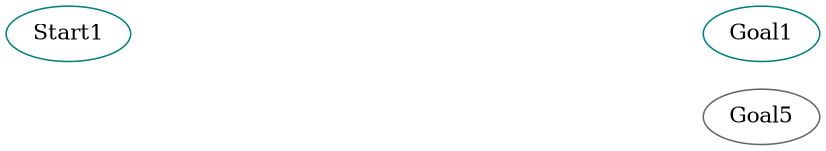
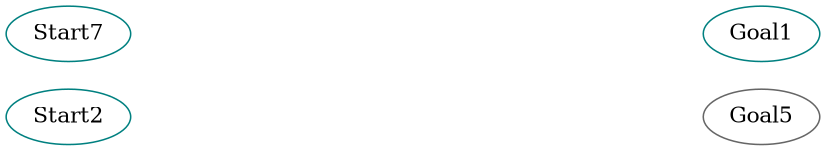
  digraph {
    rankdir=LR
    node [style=invis]
    edge [style=invis]
+   Start2 [color=teal style=""]
    String
    n3 [label=A]
-   Start1 [color=teal style=""]
+   Start1 [color=teal label=Start7 style=""]
    Unit
    n6 [label=A]
    Goal1 [color=teal style=""]
    n8 [color=gray40 label=Goal5 style=""]
    n9 [label=B]
    n10 [label=B]
+   Start2 -> String
    String -> n3 [label=next]
    n3 -> n10 [label=f]
    Start1 -> Unit
    Unit -> n6 [label=next]
    n6 -> n9 [label=f]
    n9 -> Goal1
    n10 -> n8
  }
